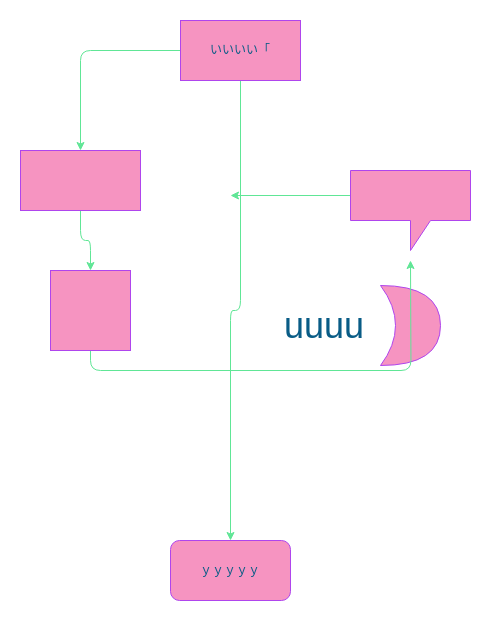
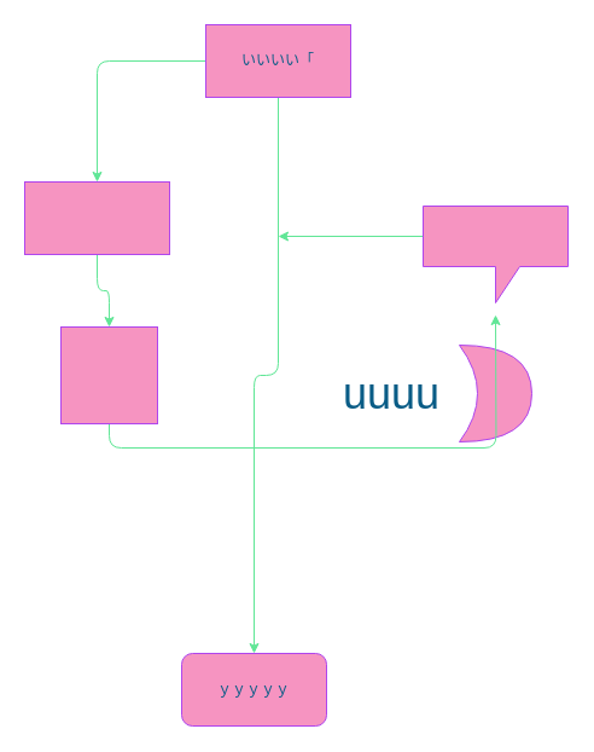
  <mxCell id="0" />
  <mxCell id="1" parent="0" />
- <mxCell id="2" value="ｙｙｙｙｙ" style="rounded=1;whiteSpace=wrap;html=1;sketch=0;fillColor=#F694C1;strokeColor=#AF45ED;fontColor=#095C86;" vertex="1" parent="1"><mxGeometry x="170" y="540" width="120" height="60" as="geometry" /></mxCell>
+ <mxCell id="2" value="ｙｙｙｙｙ" style="rounded=1;whiteSpace=wrap;html=1;sketch=0;fillColor=#F694C1;strokeColor=#AF45ED;fontColor=#095C86;" vertex="1" parent="1"><mxGeometry x="150" y="540" width="120" height="60" as="geometry" /></mxCell>
  <mxCell id="3" style="edgeStyle=orthogonalEdgeStyle;curved=0;rounded=1;sketch=0;orthogonalLoop=1;jettySize=auto;html=1;exitX=0.5;exitY=1;exitDx=0;exitDy=0;entryX=0.5;entryY=0;entryDx=0;entryDy=0;strokeColor=#60E696;fontColor=#095C86;" edge="1" parent="1" source="5" target="2"><mxGeometry relative="1" as="geometry" /></mxCell>
  <mxCell id="4" style="edgeStyle=orthogonalEdgeStyle;curved=0;rounded=1;sketch=0;orthogonalLoop=1;jettySize=auto;html=1;exitX=0;exitY=0.5;exitDx=0;exitDy=0;entryX=0.5;entryY=0;entryDx=0;entryDy=0;strokeColor=#60E696;fillColor=#F694C1;fontColor=#095C86;" edge="1" parent="1" source="5" target="9"><mxGeometry relative="1" as="geometry" /></mxCell>
- <mxCell id="5" value="いいいい「" style="rounded=0;whiteSpace=wrap;html=1;sketch=0;fillColor=#F694C1;strokeColor=#AF45ED;fontColor=#095C86;" vertex="1" parent="1"><mxGeometry x="180" y="20" width="120" height="60" as="geometry" /></mxCell>
+ <mxCell id="5" value="いいいい「" style="rounded=0;whiteSpace=wrap;html=1;sketch=0;fillColor=#F694C1;strokeColor=#AF45ED;fontColor=#095C86;" vertex="1" parent="1"><mxGeometry x="170" y="20" width="120" height="60" as="geometry" /></mxCell>
  <mxCell id="6" value="&lt;font style=&quot;font-size: 36px&quot;&gt;uuuu&lt;/font&gt;" style="text;html=1;strokeColor=none;fillColor=none;align=center;verticalAlign=middle;whiteSpace=wrap;rounded=0;sketch=0;fontColor=#095C86;" vertex="1" parent="1"><mxGeometry x="254" y="250" width="140" height="150" as="geometry" /></mxCell>
  <mxCell id="7" value="" style="shape=xor;whiteSpace=wrap;html=1;rounded=0;sketch=0;strokeColor=#AF45ED;fillColor=#F694C1;fontColor=#095C86;" vertex="1" parent="1"><mxGeometry x="380" y="285" width="60" height="80" as="geometry" /></mxCell>
  <mxCell id="8" style="edgeStyle=orthogonalEdgeStyle;curved=0;rounded=1;sketch=0;orthogonalLoop=1;jettySize=auto;html=1;exitX=0.5;exitY=1;exitDx=0;exitDy=0;strokeColor=#60E696;fillColor=#F694C1;fontColor=#095C86;" edge="1" parent="1" source="9" target="11"><mxGeometry relative="1" as="geometry" /></mxCell>
  <mxCell id="9" value="" style="rounded=0;whiteSpace=wrap;html=1;sketch=0;strokeColor=#AF45ED;fillColor=#F694C1;fontColor=#095C86;" vertex="1" parent="1"><mxGeometry x="20" y="150" width="120" height="60" as="geometry" /></mxCell>
  <mxCell id="10" style="edgeStyle=orthogonalEdgeStyle;curved=0;rounded=1;sketch=0;orthogonalLoop=1;jettySize=auto;html=1;exitX=0.5;exitY=1;exitDx=0;exitDy=0;strokeColor=#60E696;fillColor=#F694C1;fontColor=#095C86;" edge="1" parent="1" source="11"><mxGeometry relative="1" as="geometry"><mxPoint x="410" y="260" as="targetPoint" /></mxGeometry></mxCell>
  <mxCell id="11" value="" style="whiteSpace=wrap;html=1;aspect=fixed;rounded=0;sketch=0;strokeColor=#AF45ED;fillColor=#F694C1;fontColor=#095C86;" vertex="1" parent="1"><mxGeometry x="50" y="270" width="80" height="80" as="geometry" /></mxCell>
  <mxCell id="12" style="edgeStyle=orthogonalEdgeStyle;curved=0;rounded=1;sketch=0;orthogonalLoop=1;jettySize=auto;html=1;exitX=0;exitY=0;exitDx=0;exitDy=25;exitPerimeter=0;strokeColor=#60E696;fillColor=#F694C1;fontColor=#095C86;" edge="1" parent="1" source="13"><mxGeometry relative="1" as="geometry"><mxPoint x="230" y="195" as="targetPoint" /></mxGeometry></mxCell>
  <mxCell id="13" value="" style="shape=callout;whiteSpace=wrap;html=1;perimeter=calloutPerimeter;rounded=0;sketch=0;strokeColor=#AF45ED;fillColor=#F694C1;fontColor=#095C86;" vertex="1" parent="1"><mxGeometry x="350" y="170" width="120" height="80" as="geometry" /></mxCell>
